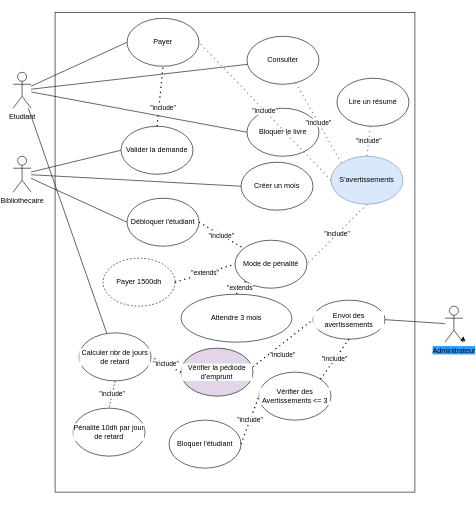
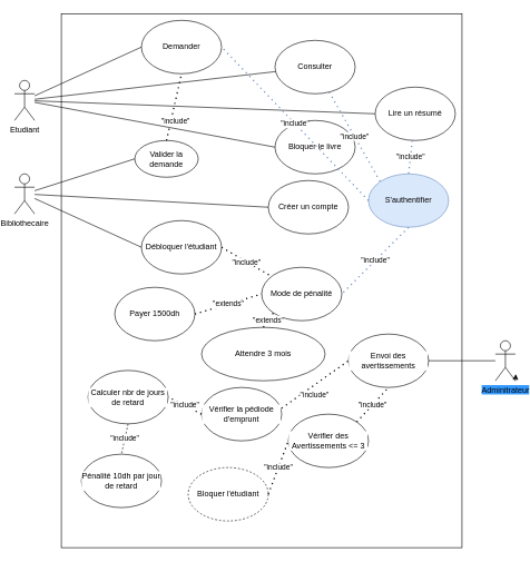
  <mxCell id="0" />
  <mxCell id="1" parent="0" />
  <mxCell id="2" value="" style="rounded=0;whiteSpace=wrap;html=1;" vertex="1" parent="1"><mxGeometry x="90" y="20" width="600" height="800" as="geometry" /></mxCell>
  <mxCell id="3" value="Etudiant" style="shape=umlActor;verticalLabelPosition=bottom;verticalAlign=top;html=1;outlineConnect=0;" vertex="1" parent="1"><mxGeometry x="20" y="120" width="30" height="60" as="geometry" /></mxCell>
  <mxCell id="4" value="Bibliothecaire" style="shape=umlActor;verticalLabelPosition=bottom;verticalAlign=top;html=1;outlineConnect=0;" vertex="1" parent="1"><mxGeometry x="20" y="260" width="30" height="60" as="geometry" /></mxCell>
- <mxCell id="5" value="Payer" style="ellipse;whiteSpace=wrap;html=1;" vertex="1" parent="1"><mxGeometry x="210" y="30" width="120" height="80" as="geometry" /></mxCell>
- <mxCell id="6" value="Valider la demande" style="ellipse;whiteSpace=wrap;html=1;" vertex="1" parent="1"><mxGeometry x="200" y="210" width="120" height="80" as="geometry" /></mxCell>
+ <mxCell id="5" value="Demander" style="ellipse;whiteSpace=wrap;html=1;" vertex="1" parent="1"><mxGeometry x="210" y="30" width="120" height="80" as="geometry" /></mxCell>
+ <mxCell id="6" value="Valider la demande" style="ellipse;whiteSpace=wrap;html=1;" vertex="1" parent="1"><mxGeometry x="200" y="210" width="95" height="55" as="geometry" /></mxCell>
  <mxCell id="7" value="&quot;include&quot;" style="endArrow=none;dashed=1;html=1;dashPattern=1 3;strokeWidth=2;rounded=0;exitX=0.5;exitY=0;exitDx=0;exitDy=0;entryX=0.5;entryY=1;entryDx=0;entryDy=0;" edge="1" parent="1" source="6" target="5"><mxGeometry x="-0.386" y="-7" width="50" height="50" relative="1" as="geometry"><mxPoint x="350" y="270" as="sourcePoint" /><mxPoint x="400" y="220" as="targetPoint" /><mxPoint as="offset" /></mxGeometry></mxCell>
  <mxCell id="8" value="" style="endArrow=none;html=1;rounded=0;exitX=0;exitY=0.5;exitDx=0;exitDy=0;" edge="1" parent="1" source="6" target="4"><mxGeometry width="50" height="50" relative="1" as="geometry"><mxPoint x="350" y="270" as="sourcePoint" /><mxPoint x="400" y="220" as="targetPoint" /></mxGeometry></mxCell>
  <mxCell id="9" value="" style="endArrow=none;html=1;rounded=0;exitX=0;exitY=0.5;exitDx=0;exitDy=0;" edge="1" parent="1" source="5" target="3"><mxGeometry width="50" height="50" relative="1" as="geometry"><mxPoint x="350" y="270" as="sourcePoint" /><mxPoint x="400" y="220" as="targetPoint" /></mxGeometry></mxCell>
  <mxCell id="10" value="Bloquer le livre" style="ellipse;whiteSpace=wrap;html=1;" vertex="1" parent="1"><mxGeometry x="410" y="180" width="120" height="80" as="geometry" /></mxCell>
  <mxCell id="11" value="Débloquer l'étudiant" style="ellipse;whiteSpace=wrap;html=1;" vertex="1" parent="1"><mxGeometry x="210" y="330" width="120" height="80" as="geometry" /></mxCell>
  <mxCell id="12" value="" style="endArrow=none;html=1;rounded=0;exitX=0;exitY=0.5;exitDx=0;exitDy=0;" edge="1" parent="1" source="11" target="4"><mxGeometry width="50" height="50" relative="1" as="geometry"><mxPoint x="350" y="270" as="sourcePoint" /><mxPoint x="400" y="220" as="targetPoint" /></mxGeometry></mxCell>
  <mxCell id="13" value="" style="endArrow=none;html=1;rounded=0;entryX=0;entryY=0.5;entryDx=0;entryDy=0;" edge="1" parent="1" source="3" target="10"><mxGeometry width="50" height="50" relative="1" as="geometry"><mxPoint x="350" y="270" as="sourcePoint" /><mxPoint x="400" y="220" as="targetPoint" /></mxGeometry></mxCell>
  <mxCell id="14" value="&quot;include&quot;" style="endArrow=none;dashed=1;html=1;dashPattern=1 3;strokeWidth=2;rounded=0;exitX=1;exitY=0.5;exitDx=0;exitDy=0;" edge="1" parent="1" source="11" target="15"><mxGeometry width="50" height="50" relative="1" as="geometry"><mxPoint x="350" y="270" as="sourcePoint" /><mxPoint x="400" y="220" as="targetPoint" /></mxGeometry></mxCell>
  <mxCell id="15" value="Mode de pénalité" style="ellipse;whiteSpace=wrap;html=1;" vertex="1" parent="1"><mxGeometry x="390" y="400" width="120" height="80" as="geometry" /></mxCell>
- <mxCell id="16" value="Créer un mois" style="ellipse;whiteSpace=wrap;html=1;" vertex="1" parent="1"><mxGeometry x="400" y="270" width="120" height="80" as="geometry" /></mxCell>
+ <mxCell id="16" value="Créer un compte" style="ellipse;whiteSpace=wrap;html=1;" vertex="1" parent="1"><mxGeometry x="400" y="270" width="120" height="80" as="geometry" /></mxCell>
  <mxCell id="17" value="" style="endArrow=none;html=1;rounded=0;entryX=0;entryY=0.5;entryDx=0;entryDy=0;" edge="1" parent="1" source="4" target="16"><mxGeometry width="50" height="50" relative="1" as="geometry"><mxPoint x="350" y="310" as="sourcePoint" /><mxPoint x="400" y="260" as="targetPoint" /></mxGeometry></mxCell>
  <mxCell id="18" value="Consulter" style="ellipse;whiteSpace=wrap;html=1;" vertex="1" parent="1"><mxGeometry x="410" y="60" width="120" height="80" as="geometry" /></mxCell>
  <mxCell id="19" value="Lire un résumé" style="ellipse;whiteSpace=wrap;html=1;" vertex="1" parent="1"><mxGeometry x="560" y="130" width="120" height="80" as="geometry" /></mxCell>
  <mxCell id="20" value="" style="endArrow=none;html=1;rounded=0;" edge="1" parent="1" source="18" target="3"><mxGeometry width="50" height="50" relative="1" as="geometry"><mxPoint x="280" y="320" as="sourcePoint" /><mxPoint x="330" y="270" as="targetPoint" /></mxGeometry></mxCell>
- <mxCell id="21" value="" style="endArrow=none;html=1;rounded=0;" edge="1" parent="1" source="3" target="42"><mxGeometry width="50" height="50" relative="1" as="geometry"><mxPoint x="280" y="370" as="sourcePoint" /><mxPoint x="330" y="320" as="targetPoint" /></mxGeometry></mxCell>
- <mxCell id="22" value="S'avertissements" style="ellipse;whiteSpace=wrap;html=1;fillColor=#dae8fc;strokeColor=#6c8ebf;" vertex="1" parent="1"><mxGeometry x="550" y="260" width="120" height="80" as="geometry" /></mxCell>
+ <mxCell id="21" value="" style="endArrow=none;html=1;rounded=0;entryX=0;entryY=0.5;entryDx=0;entryDy=0;" edge="1" parent="1" source="3" target="19"><mxGeometry width="50" height="50" relative="1" as="geometry"><mxPoint x="280" y="370" as="sourcePoint" /><mxPoint x="330" y="320" as="targetPoint" /></mxGeometry></mxCell>
+ <mxCell id="22" value="S'authentifier" style="ellipse;whiteSpace=wrap;html=1;fillColor=#dae8fc;strokeColor=#6c8ebf;" vertex="1" parent="1"><mxGeometry x="550" y="260" width="120" height="80" as="geometry" /></mxCell>
  <mxCell id="23" value="&quot;include&quot;" style="endArrow=none;dashed=1;html=1;dashPattern=1 3;strokeWidth=2;rounded=0;fillColor=#dae8fc;strokeColor=#6c8ebf;entryX=0.5;entryY=0;entryDx=0;entryDy=0;" edge="1" parent="1" source="19" target="22"><mxGeometry width="50" height="50" relative="1" as="geometry"><mxPoint x="280" y="320" as="sourcePoint" /><mxPoint x="330" y="270" as="targetPoint" /></mxGeometry></mxCell>
  <mxCell id="24" value="&quot;include&quot;" style="endArrow=none;dashed=1;html=1;dashPattern=1 3;strokeWidth=2;rounded=0;fillColor=#dae8fc;strokeColor=#6c8ebf;entryX=0;entryY=0;entryDx=0;entryDy=0;" edge="1" parent="1" source="18" target="22"><mxGeometry width="50" height="50" relative="1" as="geometry"><mxPoint x="625.8" y="219.902" as="sourcePoint" /><mxPoint x="620" y="270" as="targetPoint" /></mxGeometry></mxCell>
  <mxCell id="25" value="&quot;include&quot;" style="endArrow=none;dashed=1;html=1;dashPattern=1 3;strokeWidth=2;rounded=0;fillColor=#dae8fc;strokeColor=#6c8ebf;entryX=1;entryY=0.5;entryDx=0;entryDy=0;exitX=0;exitY=0.5;exitDx=0;exitDy=0;" edge="1" parent="1" source="22" target="5"><mxGeometry width="50" height="50" relative="1" as="geometry"><mxPoint x="635.8" y="229.902" as="sourcePoint" /><mxPoint x="630" y="280" as="targetPoint" /></mxGeometry></mxCell>
  <mxCell id="26" value="&quot;include&quot;" style="endArrow=none;dashed=1;html=1;dashPattern=1 3;strokeWidth=2;rounded=0;fillColor=#dae8fc;strokeColor=#6c8ebf;entryX=1;entryY=0.5;entryDx=0;entryDy=0;exitX=0.5;exitY=1;exitDx=0;exitDy=0;" edge="1" parent="1" source="22" target="15"><mxGeometry width="50" height="50" relative="1" as="geometry"><mxPoint x="645.8" y="239.902" as="sourcePoint" /><mxPoint x="640" y="290" as="targetPoint" /></mxGeometry></mxCell>
  <mxCell id="27" value="Adminitrateur" style="shape=umlActor;verticalLabelPosition=bottom;verticalAlign=top;html=1;outlineConnect=0;labelBackgroundColor=#3399FF;" vertex="1" parent="1"><mxGeometry x="740" y="510" width="30" height="60" as="geometry" /></mxCell>
- <mxCell id="28" value="Envoi des avertissements" style="ellipse;whiteSpace=wrap;html=1;labelBackgroundColor=#FFFFFF;" vertex="1" parent="1"><mxGeometry x="520" y="500" width="120" height="65" as="geometry" /></mxCell>
+ <mxCell id="28" value="Envoi des avertissements" style="ellipse;whiteSpace=wrap;html=1;labelBackgroundColor=#FFFFFF;" vertex="1" parent="1"><mxGeometry x="520" y="500" width="120" height="80" as="geometry" /></mxCell>
  <mxCell id="29" style="edgeStyle=orthogonalEdgeStyle;rounded=0;orthogonalLoop=1;jettySize=auto;html=1;exitX=1;exitY=1;exitDx=0;exitDy=0;exitPerimeter=0;entryX=1.018;entryY=0.833;entryDx=0;entryDy=0;entryPerimeter=0;" edge="1" parent="1" source="27" target="27"><mxGeometry relative="1" as="geometry" /></mxCell>
- <mxCell id="30" value="Vérifier la pédiode d'emprunt" style="ellipse;whiteSpace=wrap;html=1;labelBackgroundColor=#FFFFFF;fillColor=#e1d5e7;" vertex="1" parent="1"><mxGeometry x="300" y="580" width="120" height="80" as="geometry" /></mxCell>
+ <mxCell id="30" value="Vérifier la pédiode d'emprunt" style="ellipse;whiteSpace=wrap;html=1;labelBackgroundColor=#FFFFFF;" vertex="1" parent="1"><mxGeometry x="300" y="580" width="120" height="80" as="geometry" /></mxCell>
  <mxCell id="31" value="" style="endArrow=none;dashed=1;html=1;dashPattern=1 3;strokeWidth=2;rounded=0;exitX=0.999;exitY=0.39;exitDx=0;exitDy=0;exitPerimeter=0;entryX=0;entryY=0.5;entryDx=0;entryDy=0;" edge="1" parent="1" source="30" target="28"><mxGeometry width="50" height="50" relative="1" as="geometry"><mxPoint x="280" y="440" as="sourcePoint" /><mxPoint x="330" y="390" as="targetPoint" /></mxGeometry></mxCell>
  <mxCell id="32" value="&quot;include&quot;" style="edgeLabel;html=1;align=center;verticalAlign=middle;resizable=0;points=[];" vertex="1" connectable="0" parent="31"><mxGeometry x="-0.66" y="-1" relative="1" as="geometry"><mxPoint x="31" y="-8" as="offset" /></mxGeometry></mxCell>
  <mxCell id="33" value="Vérifier des Avertissements &amp;lt;= 3" style="ellipse;whiteSpace=wrap;html=1;labelBackgroundColor=#FFFFFF;" vertex="1" parent="1"><mxGeometry x="430" y="620" width="120" height="80" as="geometry" /></mxCell>
- <mxCell id="34" value="Bloquer l'étudiant" style="ellipse;whiteSpace=wrap;html=1;labelBackgroundColor=#FFFFFF;" vertex="1" parent="1"><mxGeometry x="280" y="700" width="120" height="80" as="geometry" /></mxCell>
+ <mxCell id="34" value="Bloquer l'étudiant" style="ellipse;whiteSpace=wrap;html=1;labelBackgroundColor=#FFFFFF;dashed=1;" vertex="1" parent="1"><mxGeometry x="280" y="700" width="120" height="80" as="geometry" /></mxCell>
  <mxCell id="35" value="&quot;include&quot;" style="endArrow=none;dashed=1;html=1;dashPattern=1 3;strokeWidth=2;rounded=0;exitX=1;exitY=0.5;exitDx=0;exitDy=0;entryX=0;entryY=0.5;entryDx=0;entryDy=0;" edge="1" parent="1" source="34" target="33"><mxGeometry width="50" height="50" relative="1" as="geometry"><mxPoint x="280" y="550" as="sourcePoint" /><mxPoint x="330" y="500" as="targetPoint" /></mxGeometry></mxCell>
  <mxCell id="36" value="&quot;include&quot;" style="endArrow=none;dashed=1;html=1;dashPattern=1 3;strokeWidth=2;rounded=0;exitX=1;exitY=0;exitDx=0;exitDy=0;entryX=0.5;entryY=1;entryDx=0;entryDy=0;" edge="1" parent="1" source="33" target="28"><mxGeometry width="50" height="50" relative="1" as="geometry"><mxPoint x="280" y="550" as="sourcePoint" /><mxPoint x="330" y="500" as="targetPoint" /></mxGeometry></mxCell>
  <mxCell id="37" value="" style="endArrow=none;html=1;rounded=0;exitX=1;exitY=0.5;exitDx=0;exitDy=0;" edge="1" parent="1" source="28" target="27"><mxGeometry width="50" height="50" relative="1" as="geometry"><mxPoint x="280" y="550" as="sourcePoint" /><mxPoint x="330" y="500" as="targetPoint" /></mxGeometry></mxCell>
- <mxCell id="38" value="Payer 1500dh" style="ellipse;whiteSpace=wrap;html=1;labelBackgroundColor=#FFFFFF;dashed=1;" vertex="1" parent="1"><mxGeometry x="170" y="430" width="120" height="80" as="geometry" /></mxCell>
+ <mxCell id="38" value="Payer 1500dh" style="ellipse;whiteSpace=wrap;html=1;labelBackgroundColor=#FFFFFF;" vertex="1" parent="1"><mxGeometry x="170" y="430" width="120" height="80" as="geometry" /></mxCell>
  <mxCell id="39" value="Attendre 3 mois" style="ellipse;whiteSpace=wrap;html=1;labelBackgroundColor=#FFFFFF;" vertex="1" parent="1"><mxGeometry x="300" y="490" width="185" height="80" as="geometry" /></mxCell>
  <mxCell id="40" value="&quot;extends&quot;" style="endArrow=none;dashed=1;html=1;dashPattern=1 3;strokeWidth=2;rounded=0;exitX=1;exitY=0.5;exitDx=0;exitDy=0;entryX=0;entryY=0.5;entryDx=0;entryDy=0;" edge="1" parent="1" source="38" target="15"><mxGeometry width="50" height="50" relative="1" as="geometry"><mxPoint x="280" y="560" as="sourcePoint" /><mxPoint x="330" y="510" as="targetPoint" /></mxGeometry></mxCell>
  <mxCell id="41" value="&quot;extends&quot;" style="endArrow=none;dashed=1;html=1;dashPattern=1 3;strokeWidth=2;rounded=0;exitX=0.5;exitY=0;exitDx=0;exitDy=0;entryX=0;entryY=1;entryDx=0;entryDy=0;" edge="1" parent="1" source="39" target="15"><mxGeometry width="50" height="50" relative="1" as="geometry"><mxPoint x="280" y="560" as="sourcePoint" /><mxPoint x="330" y="510" as="targetPoint" /></mxGeometry></mxCell>
  <mxCell id="42" value="Calculer nbr de jours de retard" style="ellipse;whiteSpace=wrap;html=1;labelBackgroundColor=#FFFFFF;" vertex="1" parent="1"><mxGeometry x="130" y="554.5" width="120" height="80" as="geometry" /></mxCell>
  <mxCell id="43" value="&quot;include&quot;" style="endArrow=none;dashed=1;html=1;dashPattern=1 3;strokeWidth=2;rounded=0;exitX=0;exitY=0.5;exitDx=0;exitDy=0;entryX=1;entryY=0.5;entryDx=0;entryDy=0;" edge="1" parent="1" source="30" target="42"><mxGeometry width="50" height="50" relative="1" as="geometry"><mxPoint x="500" y="520" as="sourcePoint" /><mxPoint x="550" y="470" as="targetPoint" /></mxGeometry></mxCell>
  <mxCell id="44" value="Pénalité 10dh par jour de retard" style="ellipse;whiteSpace=wrap;html=1;labelBackgroundColor=#FFFFFF;" vertex="1" parent="1"><mxGeometry x="120" y="680" width="120" height="80" as="geometry" /></mxCell>
  <mxCell id="45" value="&quot;include&quot;" style="endArrow=none;dashed=1;html=1;rounded=0;exitX=0.5;exitY=1;exitDx=0;exitDy=0;entryX=0.5;entryY=0;entryDx=0;entryDy=0;" edge="1" parent="1" source="42" target="44"><mxGeometry width="50" height="50" relative="1" as="geometry"><mxPoint x="500" y="510" as="sourcePoint" /><mxPoint x="550" y="460" as="targetPoint" /></mxGeometry></mxCell>
